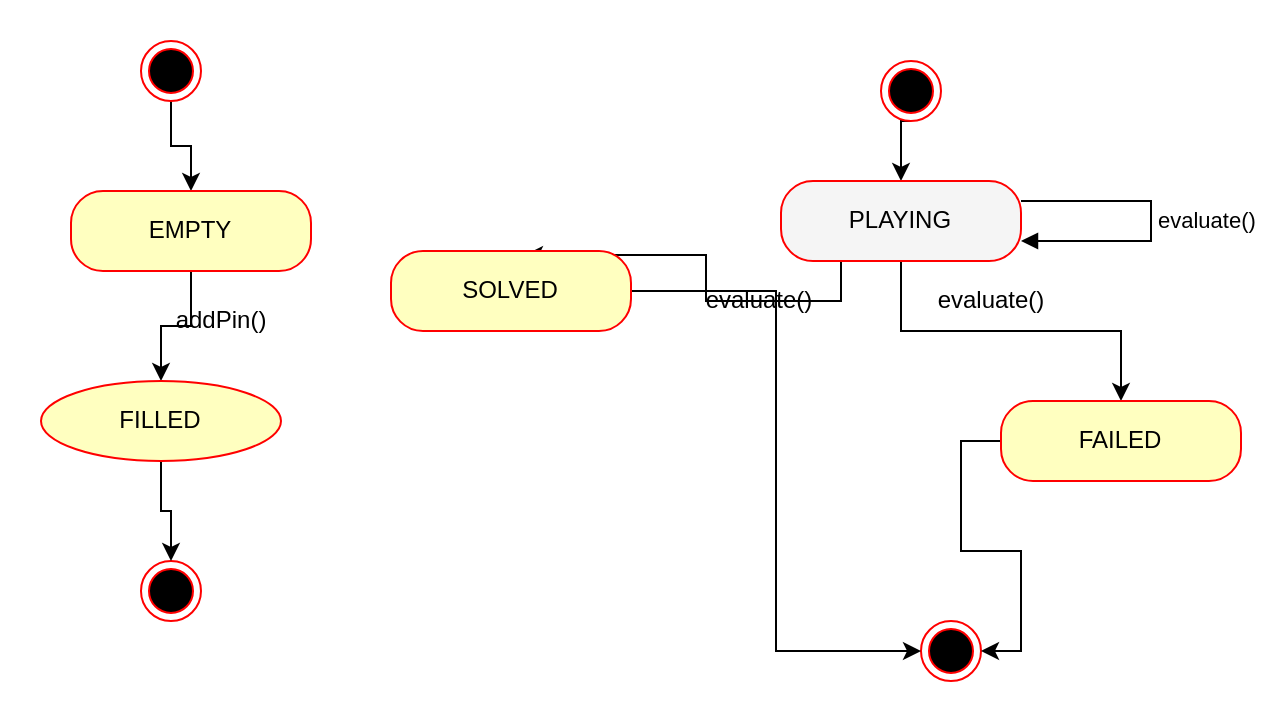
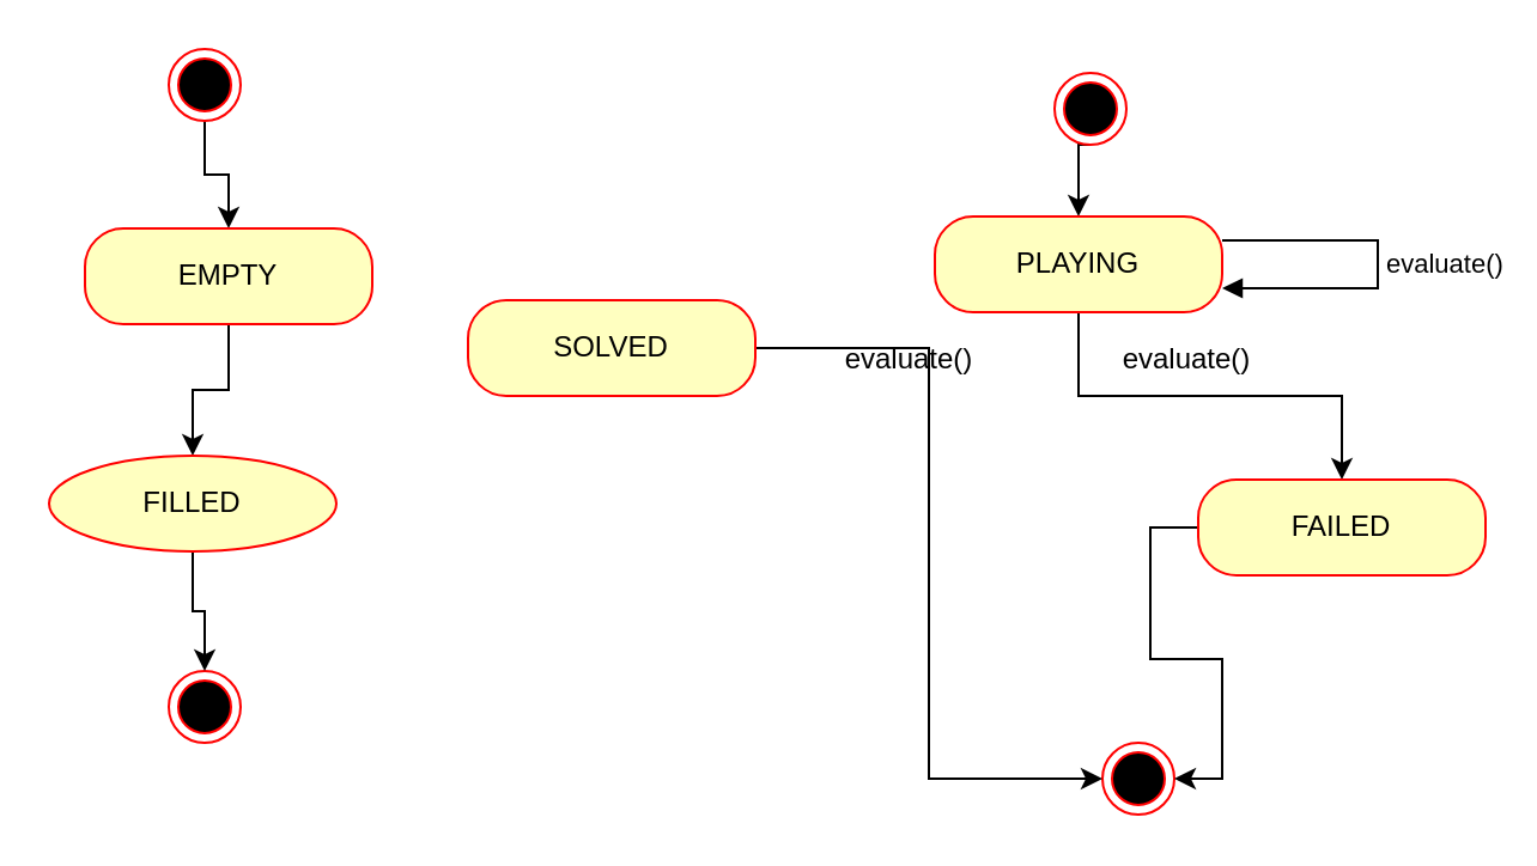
  <mxCell id="0" />
  <mxCell id="1" parent="0" />
  <mxCell id="2" style="edgeStyle=orthogonalEdgeStyle;rounded=0;orthogonalLoop=1;jettySize=auto;html=1;exitX=0.5;exitY=1;exitDx=0;exitDy=0;" edge="1" parent="1" source="3" target="6"><mxGeometry relative="1" as="geometry"><mxPoint x="85" y="100" as="targetPoint" /></mxGeometry></mxCell>
  <mxCell id="3" value="" style="ellipse;html=1;shape=endState;fillColor=#000000;strokeColor=#ff0000;" vertex="1" parent="1"><mxGeometry x="70" y="20" width="30" height="30" as="geometry" /></mxCell>
  <mxCell id="4" value="" style="ellipse;html=1;shape=endState;fillColor=#000000;strokeColor=#ff0000;" vertex="1" parent="1"><mxGeometry x="70" y="280" width="30" height="30" as="geometry" /></mxCell>
  <mxCell id="5" style="edgeStyle=orthogonalEdgeStyle;rounded=0;orthogonalLoop=1;jettySize=auto;html=1;exitX=0.5;exitY=1;exitDx=0;exitDy=0;entryX=0.5;entryY=0;entryDx=0;entryDy=0;" edge="1" parent="1" source="6" target="8"><mxGeometry relative="1" as="geometry" /></mxCell>
  <mxCell id="6" value="EMPTY" style="rounded=1;whiteSpace=wrap;html=1;arcSize=40;fontColor=#000000;fillColor=#ffffc0;strokeColor=#ff0000;" vertex="1" parent="1"><mxGeometry x="35" y="95" width="120" height="40" as="geometry" /></mxCell>
  <mxCell id="7" style="edgeStyle=orthogonalEdgeStyle;rounded=0;orthogonalLoop=1;jettySize=auto;html=1;exitX=0.5;exitY=1;exitDx=0;exitDy=0;entryX=0.5;entryY=0;entryDx=0;entryDy=0;" edge="1" parent="1" source="8" target="4"><mxGeometry relative="1" as="geometry" /></mxCell>
  <mxCell id="8" value="FILLED" style="ellipse;whiteSpace=wrap;html=1;arcSize=40;fontColor=#000000;fillColor=#ffffc0;strokeColor=#ff0000;" vertex="1" parent="1"><mxGeometry x="20" y="190" width="120" height="40" as="geometry" /></mxCell>
- <mxCell id="9" value="addPin()" style="text;html=1;align=center;verticalAlign=middle;resizable=0;points=[];autosize=1;" vertex="1" parent="1"><mxGeometry x="80" y="150" width="60" height="20" as="geometry" /></mxCell>
  <mxCell id="10" style="edgeStyle=orthogonalEdgeStyle;rounded=0;orthogonalLoop=1;jettySize=auto;html=1;exitX=0.5;exitY=1;exitDx=0;exitDy=0;entryX=0.5;entryY=0;entryDx=0;entryDy=0;" edge="1" parent="1" source="11" target="15"><mxGeometry relative="1" as="geometry" /></mxCell>
  <mxCell id="11" value="" style="ellipse;html=1;shape=endState;fillColor=#000000;strokeColor=#ff0000;" vertex="1" parent="1"><mxGeometry x="440" y="30" width="30" height="30" as="geometry" /></mxCell>
  <mxCell id="12" value="" style="ellipse;html=1;shape=endState;fillColor=#000000;strokeColor=#ff0000;" vertex="1" parent="1"><mxGeometry x="460" y="310" width="30" height="30" as="geometry" /></mxCell>
  <mxCell id="13" style="edgeStyle=orthogonalEdgeStyle;rounded=0;orthogonalLoop=1;jettySize=auto;html=1;exitX=0.5;exitY=1;exitDx=0;exitDy=0;entryX=0.5;entryY=0;entryDx=0;entryDy=0;" edge="1" parent="1" source="15" target="19"><mxGeometry relative="1" as="geometry" /></mxCell>
- <mxCell id="14" style="edgeStyle=orthogonalEdgeStyle;rounded=0;orthogonalLoop=1;jettySize=auto;html=1;exitX=0.25;exitY=1;exitDx=0;exitDy=0;entryX=0.558;entryY=0.05;entryDx=0;entryDy=0;entryPerimeter=0;" edge="1" parent="1" source="15" target="17"><mxGeometry relative="1" as="geometry" /></mxCell>
- <mxCell id="15" value="PLAYING" style="rounded=1;whiteSpace=wrap;html=1;arcSize=40;fontColor=#000000;fillColor=#f5f5f5;strokeColor=#ff0000;" vertex="1" parent="1"><mxGeometry x="390" y="90" width="120" height="40" as="geometry" /></mxCell>
+ <mxCell id="15" value="PLAYING" style="rounded=1;whiteSpace=wrap;html=1;arcSize=40;fontColor=#000000;fillColor=#ffffc0;strokeColor=#ff0000;" vertex="1" parent="1"><mxGeometry x="390" y="90" width="120" height="40" as="geometry" /></mxCell>
  <mxCell id="16" style="edgeStyle=orthogonalEdgeStyle;rounded=0;orthogonalLoop=1;jettySize=auto;html=1;entryX=0;entryY=0.5;entryDx=0;entryDy=0;" edge="1" parent="1" source="17" target="12"><mxGeometry relative="1" as="geometry" /></mxCell>
  <mxCell id="17" value="SOLVED" style="rounded=1;whiteSpace=wrap;html=1;arcSize=40;fontColor=#000000;fillColor=#ffffc0;strokeColor=#ff0000;" vertex="1" parent="1"><mxGeometry x="195" y="125" width="120" height="40" as="geometry" /></mxCell>
  <mxCell id="18" style="edgeStyle=orthogonalEdgeStyle;rounded=0;orthogonalLoop=1;jettySize=auto;html=1;entryX=1;entryY=0.5;entryDx=0;entryDy=0;" edge="1" parent="1" source="19" target="12"><mxGeometry relative="1" as="geometry" /></mxCell>
  <mxCell id="19" value="FAILED" style="rounded=1;whiteSpace=wrap;html=1;arcSize=40;fontColor=#000000;fillColor=#ffffc0;strokeColor=#ff0000;" vertex="1" parent="1"><mxGeometry x="500" y="200" width="120" height="40" as="geometry" /></mxCell>
  <mxCell id="20" value="evaluate()" style="text;html=1;align=center;verticalAlign=middle;resizable=0;points=[];autosize=1;" vertex="1" parent="1"><mxGeometry x="344" y="140" width="70" height="20" as="geometry" /></mxCell>
  <mxCell id="21" value="evaluate()" style="text;html=1;align=center;verticalAlign=middle;resizable=0;points=[];autosize=1;" vertex="1" parent="1"><mxGeometry x="460" y="140" width="70" height="20" as="geometry" /></mxCell>
  <mxCell id="22" value="evaluate()" style="edgeStyle=orthogonalEdgeStyle;html=1;align=left;spacingLeft=2;endArrow=block;rounded=0;exitX=1;exitY=0.25;exitDx=0;exitDy=0;entryX=1;entryY=0.75;entryDx=0;entryDy=0;" edge="1" target="15" parent="1" source="15"><mxGeometry relative="1" as="geometry"><mxPoint x="530" y="100" as="sourcePoint" /><Array as="points"><mxPoint x="575" y="100" /><mxPoint x="575" y="120" /></Array><mxPoint x="520" y="120" as="targetPoint" /></mxGeometry></mxCell>
